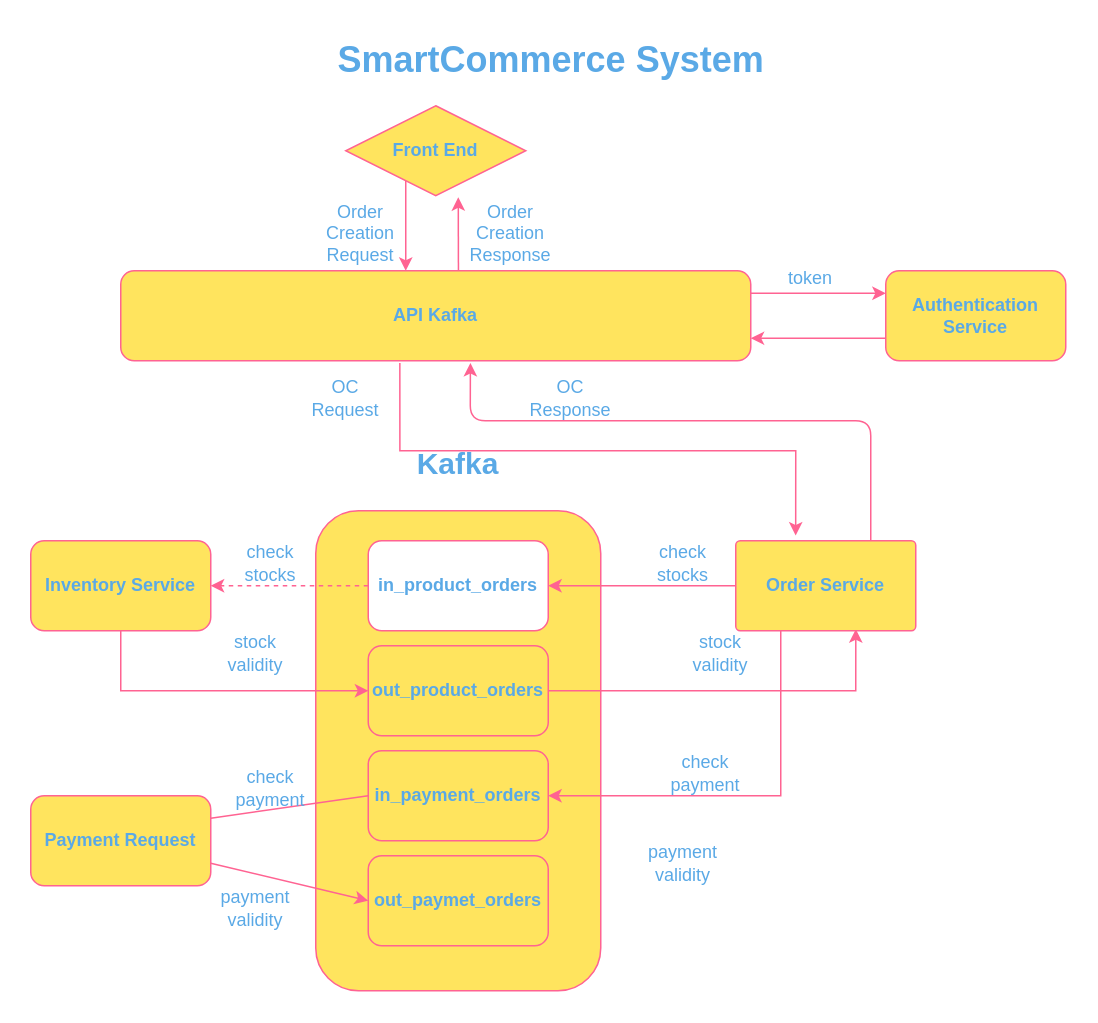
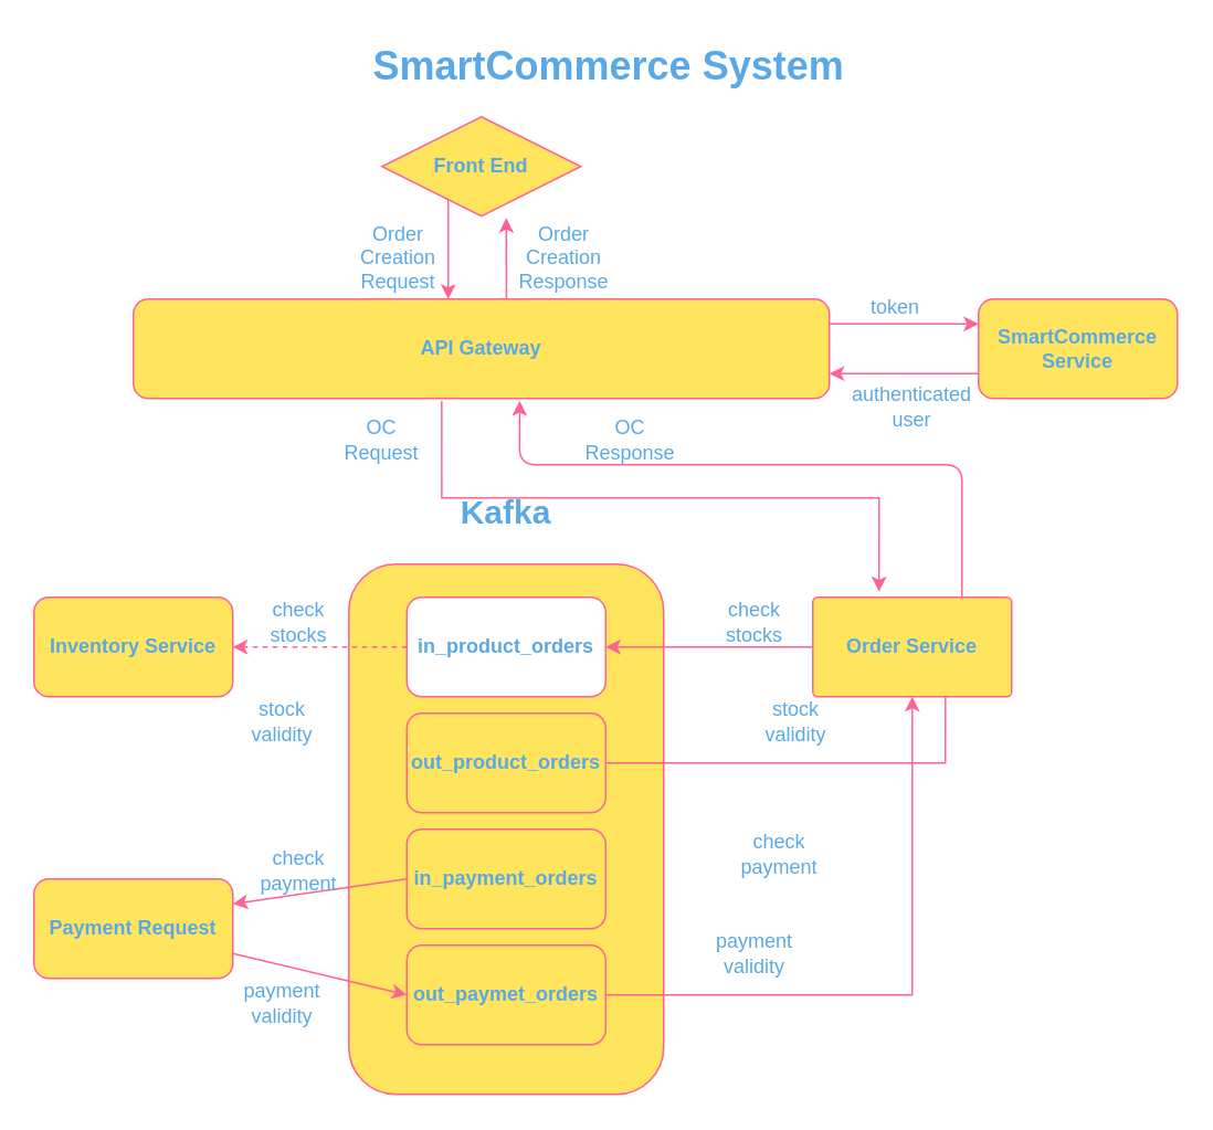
  <mxCell id="0" />
  <mxCell id="1" parent="0" />
  <mxCell id="2" value="&lt;h1&gt;SmartCommerce System&lt;/h1&gt;&lt;p&gt;&lt;br&gt;&lt;/p&gt;" style="text;html=1;strokeColor=none;fillColor=none;spacing=5;spacingTop=-20;whiteSpace=wrap;overflow=hidden;rounded=0;fontColor=#5AA9E6;" parent="1" vertex="1"><mxGeometry x="220" y="20" width="330" height="40" as="geometry" /></mxCell>
  <mxCell id="3" value="Inventory Service" style="rounded=1;whiteSpace=wrap;html=1;fillColor=#FFE45E;strokeColor=#FF6392;fontColor=#5AA9E6;fontStyle=1" parent="1" vertex="1"><mxGeometry x="20" y="360" width="120" height="60" as="geometry" /></mxCell>
- <mxCell id="4" value="Authentication Service" style="rounded=1;whiteSpace=wrap;html=1;fillColor=#FFE45E;strokeColor=#FF6392;fontColor=#5AA9E6;fontStyle=1" parent="1" vertex="1"><mxGeometry x="590" y="180" width="120" height="60" as="geometry" /></mxCell>
+ <mxCell id="4" value="SmartCommerce Service" style="rounded=1;whiteSpace=wrap;html=1;fillColor=#FFE45E;strokeColor=#FF6392;fontColor=#5AA9E6;fontStyle=1" parent="1" vertex="1"><mxGeometry x="590" y="180" width="120" height="60" as="geometry" /></mxCell>
  <mxCell id="5" value="Payment Request" style="rounded=1;whiteSpace=wrap;html=1;fillColor=#FFE45E;strokeColor=#FF6392;fontColor=#5AA9E6;fontStyle=1" parent="1" vertex="1"><mxGeometry x="20" y="530" width="120" height="60" as="geometry" /></mxCell>
  <mxCell id="6" value="" style="edgeStyle=orthogonalEdgeStyle;rounded=0;orthogonalLoop=1;jettySize=auto;html=1;strokeColor=#FF6392;fontColor=#5AA9E6;" parent="1" source="7" target="9" edge="1"><mxGeometry relative="1" as="geometry"><Array as="points"><mxPoint x="270" y="150" /><mxPoint x="270" y="150" /></Array></mxGeometry></mxCell>
  <mxCell id="7" value="Front End" style="rhombus;whiteSpace=wrap;html=1;fillColor=#FFE45E;strokeColor=#FF6392;fontColor=#5AA9E6;fontStyle=1;" parent="1" vertex="1"><mxGeometry x="230" y="70" width="120" height="60" as="geometry" /></mxCell>
  <mxCell id="8" style="edgeStyle=orthogonalEdgeStyle;rounded=0;orthogonalLoop=1;jettySize=auto;html=1;strokeColor=#FF6392;fontColor=#5AA9E6;exitX=0.443;exitY=1.025;exitDx=0;exitDy=0;exitPerimeter=0;entryX=0.333;entryY=-0.058;entryDx=0;entryDy=0;entryPerimeter=0;" parent="1" source="9" target="40" edge="1"><mxGeometry relative="1" as="geometry" /></mxCell>
- <mxCell id="9" value="API Kafka" style="rounded=1;whiteSpace=wrap;html=1;fillColor=#FFE45E;strokeColor=#FF6392;fontColor=#5AA9E6;fontStyle=1" parent="1" vertex="1"><mxGeometry x="80" y="180" width="420" height="60" as="geometry" /></mxCell>
+ <mxCell id="9" value="API Gateway" style="rounded=1;whiteSpace=wrap;html=1;fillColor=#FFE45E;strokeColor=#FF6392;fontColor=#5AA9E6;fontStyle=1" parent="1" vertex="1"><mxGeometry x="80" y="180" width="420" height="60" as="geometry" /></mxCell>
  <mxCell id="10" value="Order Creation Request" style="text;html=1;strokeColor=none;fillColor=none;align=center;verticalAlign=middle;whiteSpace=wrap;rounded=0;fontColor=#5AA9E6;" parent="1" vertex="1"><mxGeometry x="210" y="140" width="60" height="30" as="geometry" /></mxCell>
  <mxCell id="11" value="OC Request" style="text;html=1;strokeColor=none;fillColor=none;align=center;verticalAlign=middle;whiteSpace=wrap;rounded=0;fontColor=#5AA9E6;" parent="1" vertex="1"><mxGeometry x="200" y="250" width="60" height="30" as="geometry" /></mxCell>
  <mxCell id="12" value="&lt;p style=&quot;line-height: 1.7;&quot;&gt;&lt;font style=&quot;font-size: 20px;&quot;&gt;&lt;b&gt;Kafka&lt;/b&gt;&lt;/font&gt;&lt;/p&gt;" style="rounded=1;whiteSpace=wrap;html=1;labelPosition=center;verticalLabelPosition=top;align=center;verticalAlign=bottom;fillColor=#FFE45E;strokeColor=#FF6392;fontColor=#5AA9E6;" parent="1" vertex="1"><mxGeometry x="210" y="340" width="190" height="320" as="geometry" /></mxCell>
  <mxCell id="13" value="in_product_orders" style="rounded=1;whiteSpace=wrap;html=1;fillColor=#ffffff;strokeColor=#FF6392;fontColor=#5AA9E6;fontStyle=1;" parent="1" vertex="1"><mxGeometry x="245" y="360" width="120" height="60" as="geometry" /></mxCell>
  <mxCell id="14" value="out_product_orders" style="rounded=1;whiteSpace=wrap;html=1;fillColor=#FFE45E;strokeColor=#FF6392;fontColor=#5AA9E6;fontStyle=1" parent="1" vertex="1"><mxGeometry x="245" y="430" width="120" height="60" as="geometry" /></mxCell>
  <mxCell id="15" value="" style="endArrow=classic;html=1;rounded=0;entryX=0;entryY=0.25;entryDx=0;entryDy=0;exitX=1;exitY=0.25;exitDx=0;exitDy=0;strokeColor=#FF6392;fontColor=#5AA9E6;" parent="1" source="9" target="4" edge="1"><mxGeometry width="50" height="50" relative="1" as="geometry"><mxPoint x="500" y="220" as="sourcePoint" /><mxPoint x="550" y="170" as="targetPoint" /><Array as="points" /></mxGeometry></mxCell>
  <mxCell id="16" value="token" style="text;html=1;strokeColor=none;fillColor=none;align=center;verticalAlign=middle;whiteSpace=wrap;rounded=0;fontColor=#5AA9E6;" parent="1" vertex="1"><mxGeometry x="510" y="170" width="60" height="30" as="geometry" /></mxCell>
  <mxCell id="17" value="in_payment_orders" style="rounded=1;whiteSpace=wrap;html=1;fillColor=#FFE45E;strokeColor=#FF6392;fontColor=#5AA9E6;fontStyle=1" parent="1" vertex="1"><mxGeometry x="245" y="500" width="120" height="60" as="geometry" /></mxCell>
  <mxCell id="18" value="out_paymet_orders" style="rounded=1;whiteSpace=wrap;html=1;fillColor=#FFE45E;strokeColor=#FF6392;fontColor=#5AA9E6;fontStyle=1" parent="1" vertex="1"><mxGeometry x="245" y="570" width="120" height="60" as="geometry" /></mxCell>
  <mxCell id="19" value="" style="endArrow=none;html=1;rounded=0;exitX=0.25;exitY=1;exitDx=0;exitDy=0;strokeColor=#FF6392;fontColor=#5AA9E6;endFill=0;" parent="1" source="40" edge="1"><mxGeometry width="50" height="50" relative="1" as="geometry"><mxPoint x="350" y="330" as="sourcePoint" /><mxPoint x="520" y="390" as="targetPoint" /></mxGeometry></mxCell>
  <mxCell id="20" value="" style="endArrow=classic;html=1;rounded=0;fontColor=#5AA9E6;strokeColor=#FF6392;fillColor=#FFE45E;" parent="1" target="13" edge="1"><mxGeometry width="50" height="50" relative="1" as="geometry"><mxPoint x="520" y="390" as="sourcePoint" /><mxPoint x="400" y="370" as="targetPoint" /></mxGeometry></mxCell>
  <mxCell id="21" value="" style="endArrow=classic;html=1;rounded=0;fontColor=#5AA9E6;strokeColor=#FF6392;fillColor=#FFE45E;entryX=1;entryY=0.5;entryDx=0;entryDy=0;exitX=0;exitY=0.5;exitDx=0;exitDy=0;dashed=1;" parent="1" source="13" target="3" edge="1"><mxGeometry width="50" height="50" relative="1" as="geometry"><mxPoint x="250" y="410" as="sourcePoint" /><mxPoint x="400" y="370" as="targetPoint" /></mxGeometry></mxCell>
  <mxCell id="22" value="check stocks" style="text;html=1;strokeColor=none;fillColor=none;align=center;verticalAlign=middle;whiteSpace=wrap;rounded=0;fontColor=#5AA9E6;" parent="1" vertex="1"><mxGeometry x="425" y="360" width="60" height="30" as="geometry" /></mxCell>
  <mxCell id="23" value="check stocks" style="text;html=1;strokeColor=none;fillColor=none;align=center;verticalAlign=middle;whiteSpace=wrap;rounded=0;fontColor=#5AA9E6;" parent="1" vertex="1"><mxGeometry x="150" y="360" width="60" height="30" as="geometry" /></mxCell>
- <mxCell id="24" value="" style="endArrow=classic;html=1;rounded=0;fontColor=#5AA9E6;strokeColor=#FF6392;fillColor=#FFE45E;exitX=0.5;exitY=1;exitDx=0;exitDy=0;entryX=0;entryY=0.5;entryDx=0;entryDy=0;" parent="1" source="3" target="14" edge="1"><mxGeometry width="50" height="50" relative="1" as="geometry"><mxPoint x="350" y="420" as="sourcePoint" /><mxPoint x="400" y="370" as="targetPoint" /><Array as="points"><mxPoint x="80" y="460" /></Array></mxGeometry></mxCell>
  <mxCell id="25" value="stock validity" style="text;html=1;strokeColor=none;fillColor=none;align=center;verticalAlign=middle;whiteSpace=wrap;rounded=0;fontColor=#5AA9E6;" parent="1" vertex="1"><mxGeometry x="140" y="420" width="60" height="30" as="geometry" /></mxCell>
- <mxCell id="26" value="" style="endArrow=classic;html=1;rounded=0;fontColor=#5AA9E6;strokeColor=#FF6392;fillColor=#FFE45E;exitX=1;exitY=0.5;exitDx=0;exitDy=0;entryX=0.667;entryY=0.983;entryDx=0;entryDy=0;entryPerimeter=0;" parent="1" source="14" target="40" edge="1"><mxGeometry width="50" height="50" relative="1" as="geometry"><mxPoint x="350" y="420" as="sourcePoint" /><mxPoint x="400" y="370" as="targetPoint" /><Array as="points"><mxPoint x="570" y="460" /></Array></mxGeometry></mxCell>
+ <mxCell id="26" value="" style="endArrow=none;html=1;rounded=0;fontColor=#5AA9E6;strokeColor=#FF6392;fillColor=#FFE45E;exitX=1;exitY=0.5;exitDx=0;exitDy=0;entryX=0.667;entryY=0.983;entryDx=0;entryDy=0;entryPerimeter=0;" parent="1" source="14" target="40" edge="1"><mxGeometry width="50" height="50" relative="1" as="geometry"><mxPoint x="350" y="420" as="sourcePoint" /><mxPoint x="400" y="370" as="targetPoint" /><Array as="points"><mxPoint x="570" y="460" /></Array></mxGeometry></mxCell>
  <mxCell id="27" value="stock validity" style="text;html=1;strokeColor=none;fillColor=none;align=center;verticalAlign=middle;whiteSpace=wrap;rounded=0;fontColor=#5AA9E6;" parent="1" vertex="1"><mxGeometry x="450" y="420" width="60" height="30" as="geometry" /></mxCell>
  <mxCell id="28" value="" style="endArrow=classic;html=1;rounded=0;fontColor=#5AA9E6;strokeColor=#FF6392;fillColor=#FFE45E;entryX=1;entryY=0.75;entryDx=0;entryDy=0;exitX=0;exitY=0.75;exitDx=0;exitDy=0;" parent="1" source="4" target="9" edge="1"><mxGeometry width="50" height="50" relative="1" as="geometry"><mxPoint x="350" y="420" as="sourcePoint" /><mxPoint x="400" y="370" as="targetPoint" /></mxGeometry></mxCell>
+ <mxCell id="29" value="authenticated user" style="text;html=1;strokeColor=none;fillColor=none;align=center;verticalAlign=middle;whiteSpace=wrap;rounded=0;fontColor=#5AA9E6;" parent="1" vertex="1"><mxGeometry x="520" y="230" width="60" height="30" as="geometry" /></mxCell>
  <mxCell id="30" value="check payment" style="text;html=1;strokeColor=none;fillColor=none;align=center;verticalAlign=middle;whiteSpace=wrap;rounded=0;fontColor=#5AA9E6;" parent="1" vertex="1"><mxGeometry x="440" y="500" width="60" height="30" as="geometry" /></mxCell>
- <mxCell id="31" value="" style="endArrow=none;html=1;rounded=0;fontColor=#5AA9E6;strokeColor=#FF6392;fillColor=#FFE45E;entryX=1;entryY=0.25;entryDx=0;entryDy=0;exitX=0;exitY=0.5;exitDx=0;exitDy=0;" parent="1" source="17" target="5" edge="1"><mxGeometry width="50" height="50" relative="1" as="geometry"><mxPoint x="350" y="420" as="sourcePoint" /><mxPoint x="400" y="370" as="targetPoint" /></mxGeometry></mxCell>
+ <mxCell id="31" value="" style="endArrow=classic;html=1;rounded=0;fontColor=#5AA9E6;strokeColor=#FF6392;fillColor=#FFE45E;entryX=1;entryY=0.25;entryDx=0;entryDy=0;exitX=0;exitY=0.5;exitDx=0;exitDy=0;" parent="1" source="17" target="5" edge="1"><mxGeometry width="50" height="50" relative="1" as="geometry"><mxPoint x="350" y="420" as="sourcePoint" /><mxPoint x="400" y="370" as="targetPoint" /></mxGeometry></mxCell>
  <mxCell id="32" value="check payment" style="text;html=1;strokeColor=none;fillColor=none;align=center;verticalAlign=middle;whiteSpace=wrap;rounded=0;fontColor=#5AA9E6;" parent="1" vertex="1"><mxGeometry x="150" y="510" width="60" height="30" as="geometry" /></mxCell>
  <mxCell id="33" value="" style="endArrow=classic;html=1;rounded=0;fontColor=#5AA9E6;strokeColor=#FF6392;fillColor=#FFE45E;entryX=0;entryY=0.5;entryDx=0;entryDy=0;exitX=1;exitY=0.75;exitDx=0;exitDy=0;" parent="1" source="5" target="18" edge="1"><mxGeometry width="50" height="50" relative="1" as="geometry"><mxPoint x="350" y="420" as="sourcePoint" /><mxPoint x="400" y="370" as="targetPoint" /></mxGeometry></mxCell>
  <mxCell id="34" value="payment validity" style="text;html=1;strokeColor=none;fillColor=none;align=center;verticalAlign=middle;whiteSpace=wrap;rounded=0;fontColor=#5AA9E6;" parent="1" vertex="1"><mxGeometry x="140" y="590" width="60" height="30" as="geometry" /></mxCell>
+ <mxCell id="35" value="" style="endArrow=classic;html=1;rounded=0;fontColor=#5AA9E6;strokeColor=#FF6392;fillColor=#FFE45E;entryX=0.5;entryY=1;entryDx=0;entryDy=0;exitX=1;exitY=0.5;exitDx=0;exitDy=0;" parent="1" source="18" target="40" edge="1"><mxGeometry width="50" height="50" relative="1" as="geometry"><mxPoint x="350" y="420" as="sourcePoint" /><mxPoint x="400" y="370" as="targetPoint" /><Array as="points"><mxPoint x="550" y="600" /></Array></mxGeometry></mxCell>
  <mxCell id="36" value="payment validity" style="text;html=1;strokeColor=none;fillColor=none;align=center;verticalAlign=middle;whiteSpace=wrap;rounded=0;fontColor=#5AA9E6;" parent="1" vertex="1"><mxGeometry x="425" y="560" width="60" height="30" as="geometry" /></mxCell>
  <mxCell id="37" value="" style="endArrow=classic;html=1;rounded=0;exitX=0.536;exitY=0;exitDx=0;exitDy=0;exitPerimeter=0;entryX=0.625;entryY=1.017;entryDx=0;entryDy=0;entryPerimeter=0;fillColor=#FFE45E;strokeColor=#FF6392;fontColor=#5AA9E6;" edge="1" parent="1" source="9" target="7"><mxGeometry width="50" height="50" relative="1" as="geometry"><mxPoint x="420" y="170" as="sourcePoint" /><mxPoint x="290" y="150" as="targetPoint" /></mxGeometry></mxCell>
  <mxCell id="38" value="Order Creation Response" style="text;html=1;strokeColor=none;fillColor=none;align=center;verticalAlign=middle;whiteSpace=wrap;rounded=0;sketch=0;fontColor=#5AA9E6;" vertex="1" parent="1"><mxGeometry x="310" y="140" width="60" height="30" as="geometry" /></mxCell>
  <mxCell id="39" style="edgeStyle=orthogonalEdgeStyle;curved=0;rounded=1;sketch=0;orthogonalLoop=1;jettySize=auto;html=1;exitX=0.5;exitY=1;exitDx=0;exitDy=0;fontColor=#5AA9E6;strokeColor=#FF6392;fillColor=#FFE45E;" edge="1" parent="1" source="11" target="11"><mxGeometry relative="1" as="geometry" /></mxCell>
  <mxCell id="40" value="Order Service" style="rounded=1;whiteSpace=wrap;html=1;fillColor=#FFE45E;strokeColor=#FF6392;fontColor=#5AA9E6;fontStyle=1;arcSize=5;" parent="1" vertex="1"><mxGeometry x="490" y="360" width="120" height="60" as="geometry" /></mxCell>
- <mxCell id="41" value="" style="endArrow=none;html=1;rounded=0;fontColor=#5AA9E6;strokeColor=#FF6392;fillColor=#FFE45E;exitX=1;exitY=0.5;exitDx=0;exitDy=0;startArrow=classic;startFill=1;endFill=0;entryX=0.25;entryY=1;entryDx=0;entryDy=0;" edge="1" parent="1" source="17" target="40"><mxGeometry width="50" height="50" relative="1" as="geometry"><mxPoint x="365" y="530" as="sourcePoint" /><mxPoint x="597" y="360" as="targetPoint" /><Array as="points"><mxPoint x="520" y="530" /></Array></mxGeometry></mxCell>
  <mxCell id="42" value="" style="endArrow=classic;html=1;rounded=1;sketch=0;fontColor=#5AA9E6;strokeColor=#FF6392;fillColor=#FFE45E;curved=0;entryX=0.555;entryY=1.025;entryDx=0;entryDy=0;entryPerimeter=0;exitX=0.75;exitY=0;exitDx=0;exitDy=0;" edge="1" parent="1" source="40" target="9"><mxGeometry width="50" height="50" relative="1" as="geometry"><mxPoint x="280" y="380" as="sourcePoint" /><mxPoint x="330" y="330" as="targetPoint" /><Array as="points"><mxPoint x="580" y="340" /><mxPoint x="580" y="280" /><mxPoint x="313" y="280" /></Array></mxGeometry></mxCell>
  <mxCell id="43" value="OC Response" style="text;html=1;strokeColor=none;fillColor=none;align=center;verticalAlign=middle;whiteSpace=wrap;rounded=0;sketch=0;fontColor=#5AA9E6;" vertex="1" parent="1"><mxGeometry x="350" y="250" width="60" height="30" as="geometry" /></mxCell>
